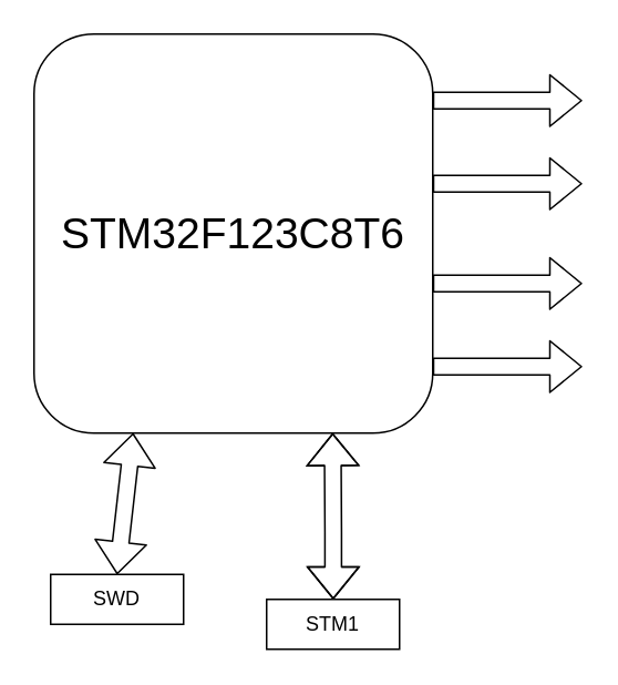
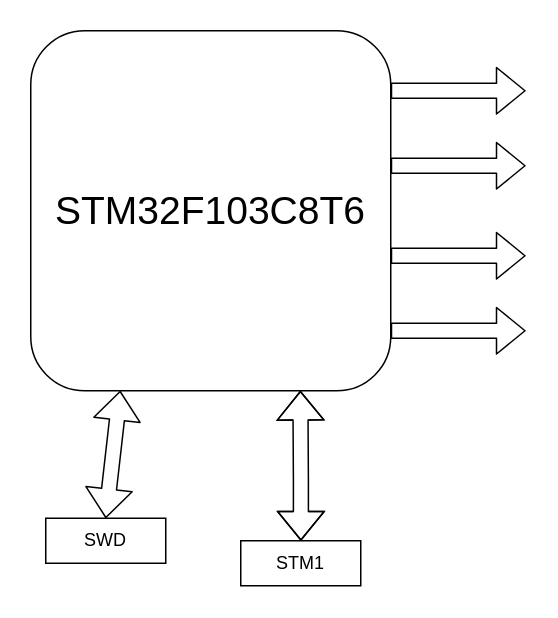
  <mxCell id="0" />
  <mxCell id="1" parent="0" />
- <mxCell id="2" value="&lt;font style=&quot;font-size: 26px&quot;&gt;STM32F123C8T6&lt;/font&gt;" style="rounded=1;whiteSpace=wrap;html=1;" vertex="1" parent="1"><mxGeometry x="20" y="20" width="240" height="240" as="geometry" /></mxCell>
+ <mxCell id="2" value="&lt;font style=&quot;font-size: 26px&quot;&gt;STM32F103C8T6&lt;/font&gt;" style="rounded=1;whiteSpace=wrap;html=1;" vertex="1" parent="1"><mxGeometry x="20" y="20" width="240" height="240" as="geometry" /></mxCell>
  <mxCell id="3" value="SWD" style="rounded=0;whiteSpace=wrap;html=1;" vertex="1" parent="1"><mxGeometry x="30" y="345" width="80" height="30" as="geometry" /></mxCell>
  <mxCell id="4" value="" style="shape=flexArrow;endArrow=classic;startArrow=classic;html=1;exitX=0.5;exitY=0;exitDx=0;exitDy=0;" edge="1" parent="1" source="3"><mxGeometry width="100" height="100" relative="1" as="geometry"><mxPoint x="80" y="330" as="sourcePoint" /><mxPoint x="79.66" y="260" as="targetPoint" /></mxGeometry></mxCell>
  <mxCell id="5" value="" style="shape=flexArrow;endArrow=classic;startArrow=classic;html=1;exitX=0.5;exitY=0;exitDx=0;exitDy=0;" edge="1" parent="1"><mxGeometry width="100" height="100" relative="1" as="geometry"><mxPoint x="200.1" y="360" as="sourcePoint" /><mxPoint x="199.76" y="260" as="targetPoint" /><Array as="points"><mxPoint x="200.1" y="320" /></Array></mxGeometry></mxCell>
  <mxCell id="6" value="" style="shape=flexArrow;endArrow=classic;html=1;" edge="1" parent="1"><mxGeometry width="50" height="50" relative="1" as="geometry"><mxPoint x="260" y="60" as="sourcePoint" /><mxPoint x="350" y="60" as="targetPoint" /></mxGeometry></mxCell>
  <mxCell id="7" value="" style="shape=flexArrow;endArrow=classic;html=1;" edge="1" parent="1"><mxGeometry width="50" height="50" relative="1" as="geometry"><mxPoint x="260" y="170" as="sourcePoint" /><mxPoint x="350" y="170" as="targetPoint" /></mxGeometry></mxCell>
  <mxCell id="8" value="" style="shape=flexArrow;endArrow=classic;html=1;" edge="1" parent="1"><mxGeometry width="50" height="50" relative="1" as="geometry"><mxPoint x="260" y="220" as="sourcePoint" /><mxPoint x="350" y="220" as="targetPoint" /></mxGeometry></mxCell>
  <mxCell id="9" value="" style="shape=flexArrow;endArrow=classic;html=1;" edge="1" parent="1"><mxGeometry width="50" height="50" relative="1" as="geometry"><mxPoint x="260" y="110" as="sourcePoint" /><mxPoint x="350" y="110" as="targetPoint" /></mxGeometry></mxCell>
  <mxCell id="10" value="STM1" style="rounded=0;whiteSpace=wrap;html=1;" vertex="1" parent="1"><mxGeometry x="160" y="360" width="80" height="30" as="geometry" /></mxCell>
